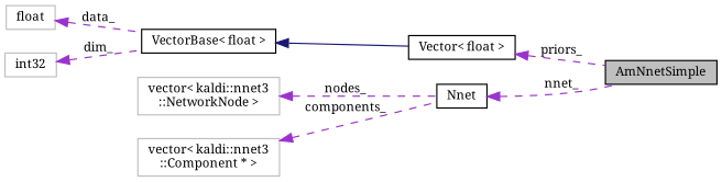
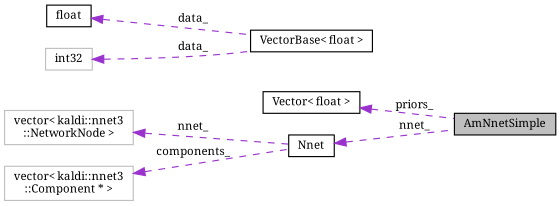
  digraph {
    fontname="Noto Serif"
    rankdir=LR
    node [color=black fillcolor=white fontname="Noto Serif" fontsize=10 shape=record style=filled]
    edge [color=darkorchid3 dir=back fontname="Noto Serif" fontsize=10 labelfontname=Helvetica labelfontsize=10 style=dashed]
    n1 [fillcolor=grey75 fontcolor=black height=0.2 label=AmNnetSimple width=0.4]
    n2 [height=0.2 label="Vector\< float \>" width=0.4]
    n3 [height=0.2 label="VectorBase\< float \>" width=0.4]
-   n4 [color=grey75 height=0.2 label=float width=0.4]
+   n4 [height=0.2 label=float width=0.4]
    n5 [color=grey75 height=0.2 label=int32 width=0.4]
    n6 [height=0.2 label=Nnet width=0.4]
    n7 [color=grey75 height=0.2 label="vector\< kaldi::nnet3\l::NetworkNode \>" width=0.4]
    n8 [color=grey75 height=0.2 label="vector\< kaldi::nnet3\l::Component * \>" width=0.4]
    n2 -> n1 [label=" priors_"]
-   n3 -> n2 [color=midnightblue style=solid]
    n4 -> n3 [label=" data_"]
-   n5 -> n3 [label=" dim_"]
+   n5 -> n3 [label=" data_"]
    n6 -> n1 [label=" nnet_"]
-   n7 -> n6 [label=" nodes_"]
+   n7 -> n6 [label=" nnet_"]
    n8 -> n6 [label=" components_"]
  }
